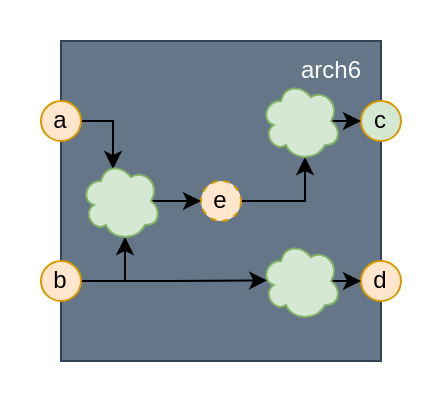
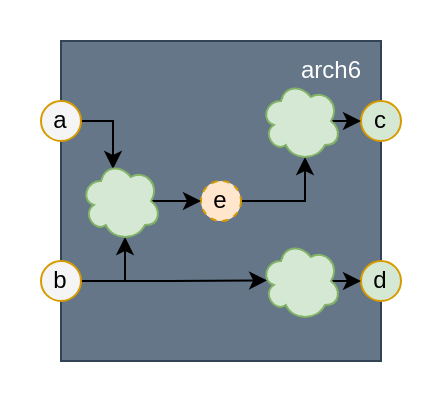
  <mxCell id="0" />
  <mxCell id="1" parent="0" />
  <mxCell id="2" value="" style="rounded=0;whiteSpace=wrap;html=1;fillColor=#647687;fontColor=#ffffff;strokeColor=#314354;" parent="1" vertex="1"><mxGeometry x="30" y="20" width="160" height="160" as="geometry" /></mxCell>
  <mxCell id="3" style="edgeStyle=orthogonalEdgeStyle;rounded=0;orthogonalLoop=1;jettySize=auto;html=1;exitX=1;exitY=0.5;exitDx=0;exitDy=0;entryX=0.4;entryY=0.1;entryDx=0;entryDy=0;entryPerimeter=0;" edge="1" parent="1" source="4" target="14"><mxGeometry relative="1" as="geometry" /></mxCell>
- <mxCell id="4" value="a" style="ellipse;whiteSpace=wrap;html=1;aspect=fixed;fillColor=#ffe6cc;strokeColor=#d79b00;" parent="1" vertex="1"><mxGeometry x="20" y="50" width="20" height="20" as="geometry" /></mxCell>
+ <mxCell id="4" value="a" style="ellipse;whiteSpace=wrap;html=1;aspect=fixed;fillColor=#f5f5f5;strokeColor=#d79b00;" parent="1" vertex="1"><mxGeometry x="20" y="50" width="20" height="20" as="geometry" /></mxCell>
  <mxCell id="5" style="edgeStyle=orthogonalEdgeStyle;rounded=0;orthogonalLoop=1;jettySize=auto;html=1;exitX=1;exitY=0.5;exitDx=0;exitDy=0;entryX=0.55;entryY=0.95;entryDx=0;entryDy=0;entryPerimeter=0;" edge="1" parent="1" source="7" target="14"><mxGeometry relative="1" as="geometry" /></mxCell>
  <mxCell id="6" style="edgeStyle=orthogonalEdgeStyle;rounded=0;orthogonalLoop=1;jettySize=auto;html=1;exitX=1;exitY=0.5;exitDx=0;exitDy=0;entryX=0.077;entryY=0.493;entryDx=0;entryDy=0;entryPerimeter=0;" edge="1" parent="1" source="7" target="16"><mxGeometry relative="1" as="geometry" /></mxCell>
- <mxCell id="7" value="b" style="ellipse;whiteSpace=wrap;html=1;aspect=fixed;fillColor=#ffe6cc;strokeColor=#d79b00;" parent="1" vertex="1"><mxGeometry x="20" y="130" width="20" height="20" as="geometry" /></mxCell>
+ <mxCell id="7" value="b" style="ellipse;whiteSpace=wrap;html=1;aspect=fixed;fillColor=#f5f5f5;strokeColor=#d79b00;" parent="1" vertex="1"><mxGeometry x="20" y="130" width="20" height="20" as="geometry" /></mxCell>
  <mxCell id="8" value="c" style="ellipse;whiteSpace=wrap;html=1;aspect=fixed;fillColor=#d5e8d4;strokeColor=#d79b00;" parent="1" vertex="1"><mxGeometry x="180" y="50" width="20" height="20" as="geometry" /></mxCell>
- <mxCell id="9" value="d" style="ellipse;whiteSpace=wrap;html=1;aspect=fixed;fillColor=#ffe6cc;strokeColor=#d79b00;" parent="1" vertex="1"><mxGeometry x="180" y="130" width="20" height="20" as="geometry" /></mxCell>
+ <mxCell id="9" value="d" style="ellipse;whiteSpace=wrap;html=1;aspect=fixed;fillColor=#d5e8d4;strokeColor=#d79b00;" parent="1" vertex="1"><mxGeometry x="180" y="130" width="20" height="20" as="geometry" /></mxCell>
  <mxCell id="10" value="arch6" style="text;html=1;align=center;verticalAlign=middle;resizable=0;points=[];autosize=1;strokeColor=none;fillColor=none;fontColor=#FFFFFF;" vertex="1" parent="1"><mxGeometry x="140" y="20" width="50" height="30" as="geometry" /></mxCell>
  <mxCell id="11" style="edgeStyle=orthogonalEdgeStyle;rounded=0;orthogonalLoop=1;jettySize=auto;html=1;exitX=1;exitY=0.5;exitDx=0;exitDy=0;entryX=0.55;entryY=0.95;entryDx=0;entryDy=0;entryPerimeter=0;" edge="1" parent="1" source="12" target="18"><mxGeometry relative="1" as="geometry" /></mxCell>
  <mxCell id="12" value="e" style="ellipse;whiteSpace=wrap;html=1;aspect=fixed;fillColor=#ffe6cc;strokeColor=#d79b00;dashed=1;" vertex="1" parent="1"><mxGeometry x="100" y="90" width="20" height="20" as="geometry" /></mxCell>
  <mxCell id="13" style="edgeStyle=orthogonalEdgeStyle;rounded=0;orthogonalLoop=1;jettySize=auto;html=1;exitX=0.875;exitY=0.5;exitDx=0;exitDy=0;exitPerimeter=0;entryX=0;entryY=0.5;entryDx=0;entryDy=0;" edge="1" parent="1" source="14" target="12"><mxGeometry relative="1" as="geometry" /></mxCell>
  <mxCell id="14" value="" style="ellipse;shape=cloud;whiteSpace=wrap;html=1;fillColor=#d5e8d4;strokeColor=#82b366;" vertex="1" parent="1"><mxGeometry x="40" y="80" width="40" height="40" as="geometry" /></mxCell>
  <mxCell id="15" style="edgeStyle=orthogonalEdgeStyle;rounded=0;orthogonalLoop=1;jettySize=auto;html=1;exitX=0.875;exitY=0.5;exitDx=0;exitDy=0;exitPerimeter=0;entryX=0;entryY=0.5;entryDx=0;entryDy=0;" edge="1" parent="1" source="16" target="9"><mxGeometry relative="1" as="geometry" /></mxCell>
  <mxCell id="16" value="" style="ellipse;shape=cloud;whiteSpace=wrap;html=1;fillColor=#d5e8d4;strokeColor=#82b366;" vertex="1" parent="1"><mxGeometry x="130" y="120" width="40" height="40" as="geometry" /></mxCell>
  <mxCell id="17" style="edgeStyle=orthogonalEdgeStyle;rounded=0;orthogonalLoop=1;jettySize=auto;html=1;exitX=0.875;exitY=0.5;exitDx=0;exitDy=0;exitPerimeter=0;entryX=0;entryY=0.5;entryDx=0;entryDy=0;" edge="1" parent="1" source="18" target="8"><mxGeometry relative="1" as="geometry" /></mxCell>
  <mxCell id="18" value="" style="ellipse;shape=cloud;whiteSpace=wrap;html=1;fillColor=#d5e8d4;strokeColor=#82b366;" vertex="1" parent="1"><mxGeometry x="130" y="40" width="40" height="40" as="geometry" /></mxCell>
